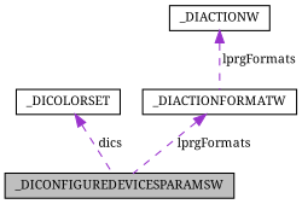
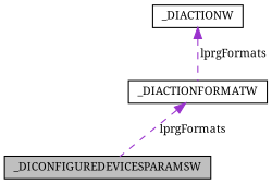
  digraph {
    fontname="Noto Serif"
    node [color=black fillcolor=white fontname="Noto Serif" fontsize=10 shape=record style=filled]
    edge [color=darkorchid3 dir=back fontname="Noto Serif" fontsize=10 labelfontname=Helvetica labelfontsize=10 style=dashed]
    n1 [fillcolor=grey75 fontcolor=black height=0.2 label=_DICONFIGUREDEVICESPARAMSW width=0.4]
-   n2 [height=0.2 label=_DICOLORSET width=0.4]
    n3 [height=0.2 label=_DIACTIONFORMATW width=0.4]
    n4 [height=0.2 label=_DIACTIONW width=0.4]
-   n2 -> n1 [label=" dics"]
    n3 -> n1 [label=" lprgFormats"]
    n4 -> n3 [label=" lprgFormats"]
  }
